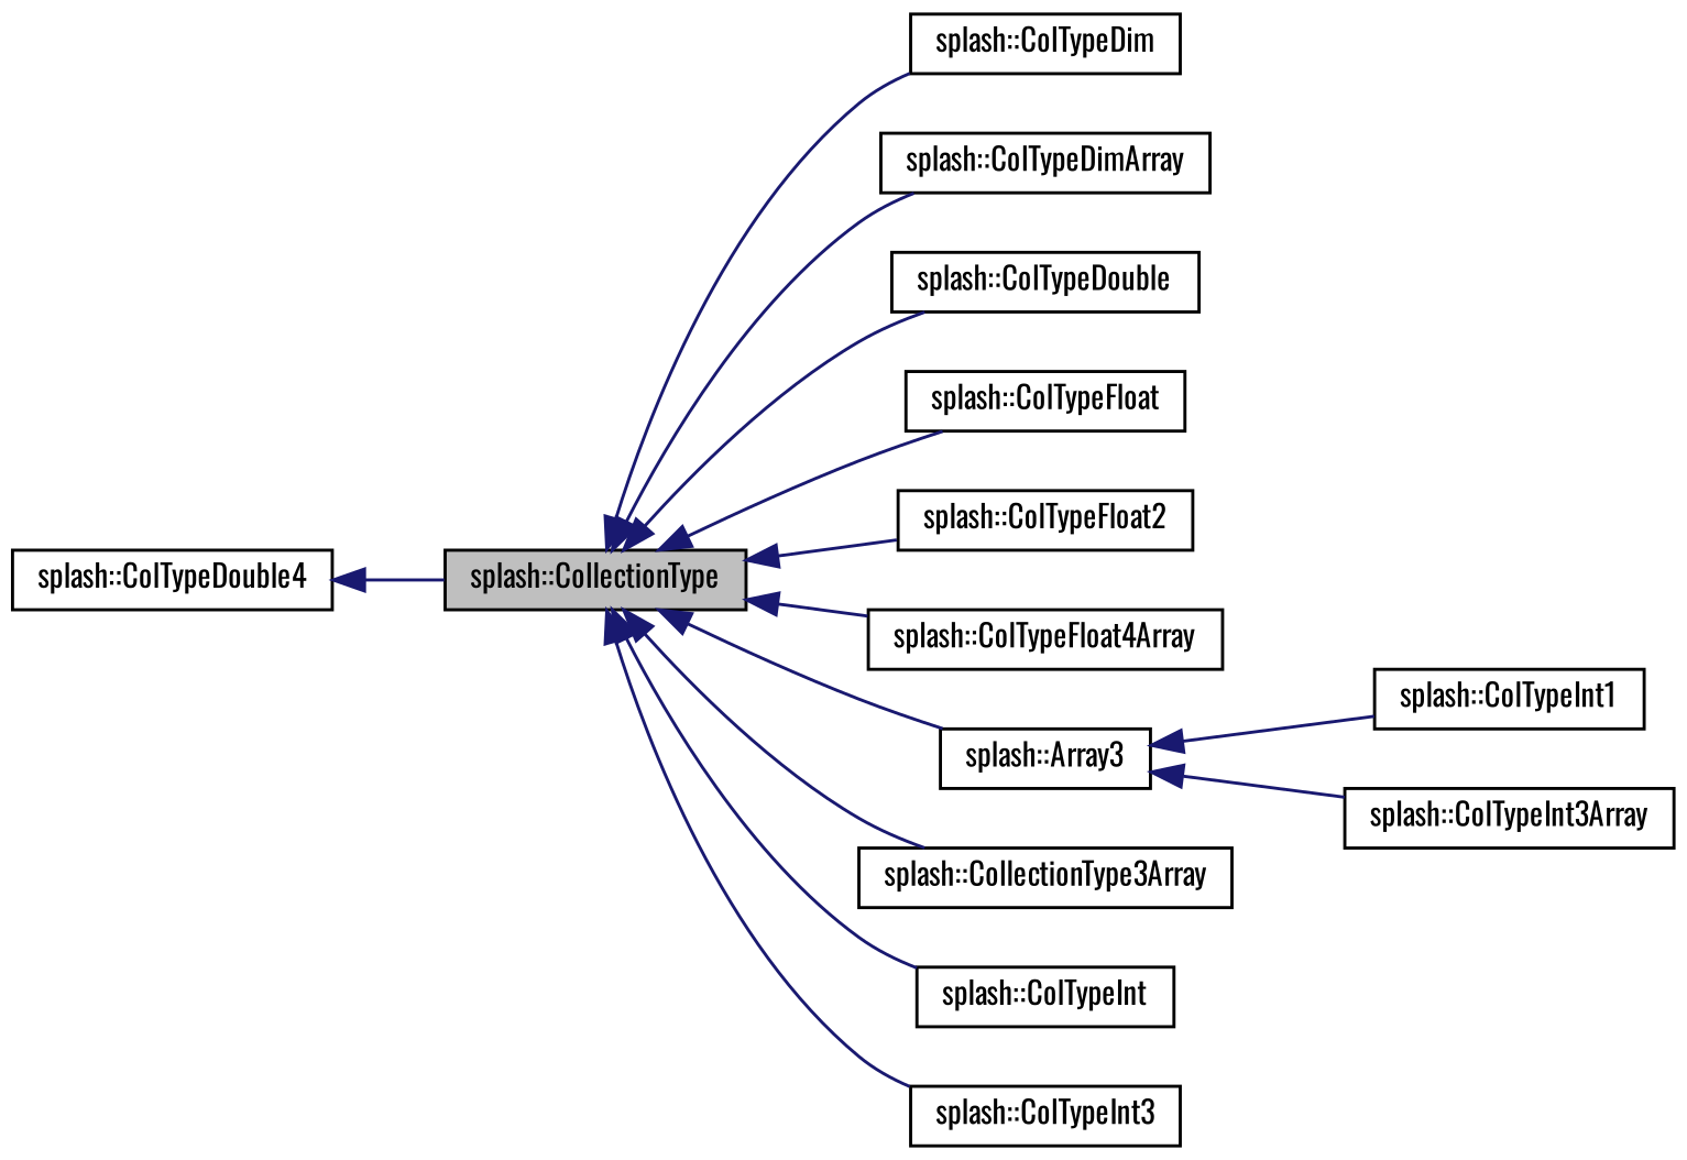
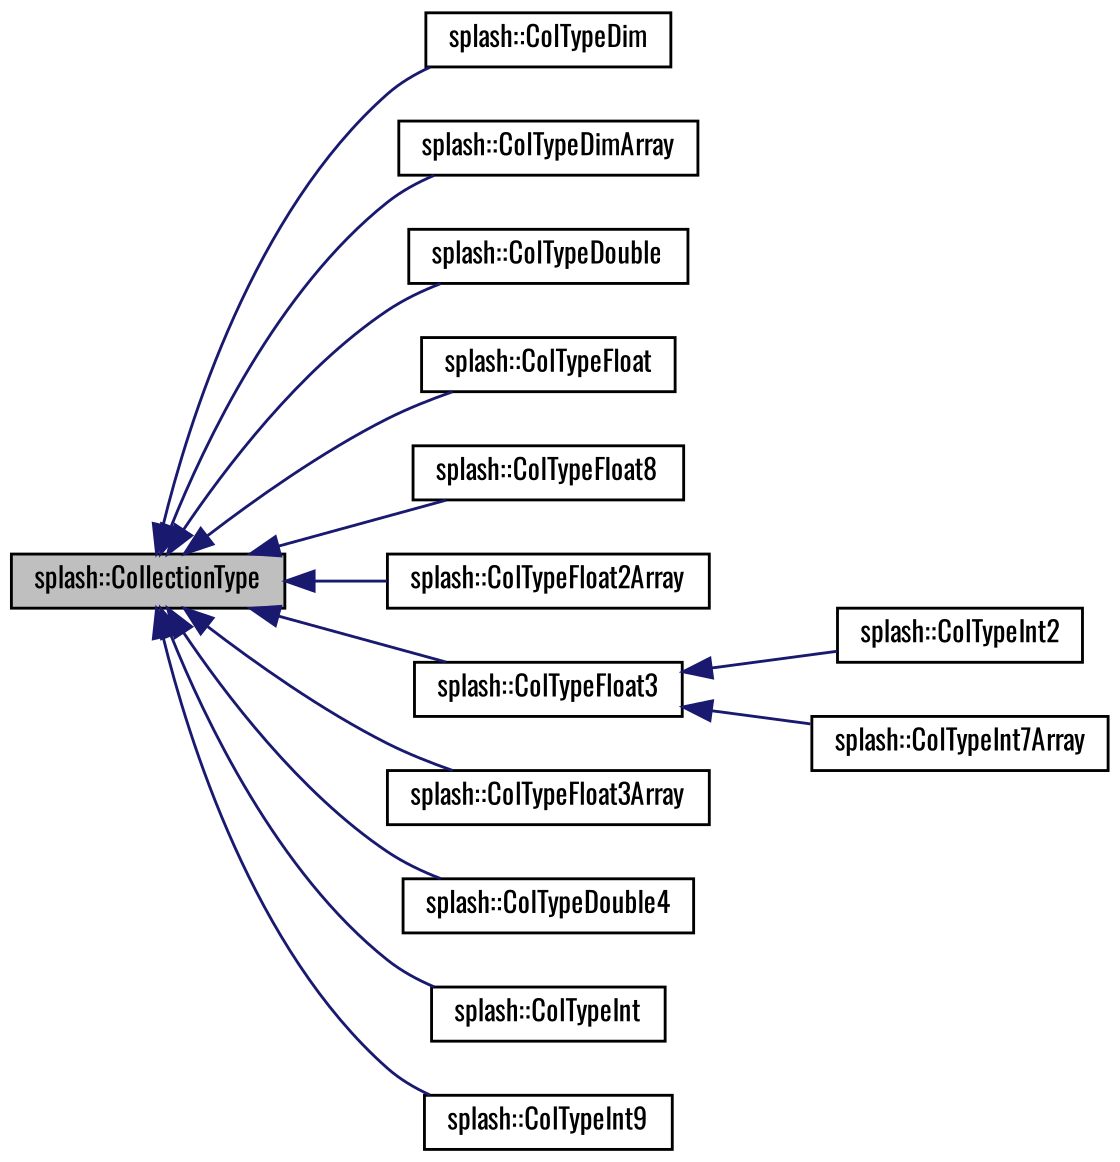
  digraph {
    fontname=Oswald
    rankdir=LR
    node [color=black fillcolor=white fontname=Oswald fontsize=10 shape=record style=filled]
    edge [color=midnightblue dir=back fontname=Oswald fontsize=10 labelfontname=FreeSans labelfontsize=10 style=solid]
    n1 [fillcolor=grey75 fontcolor=black height=0.2 label="splash::CollectionType" width=0.4]
    n2 [height=0.2 label="splash::ColTypeDim" width=0.4]
    n3 [height=0.2 label="splash::ColTypeDimArray" width=0.4]
    n4 [height=0.2 label="splash::ColTypeDouble" width=0.4]
    n5 [height=0.2 label="splash::ColTypeFloat" width=0.4]
-   n6 [height=0.2 label="splash::ColTypeFloat2" width=0.4]
-   n7 [height=0.2 label="splash::ColTypeFloat4Array" width=0.4]
-   n8 [height=0.2 label="splash::Array3" width=0.4]
-   n9 [height=0.2 label="splash::CollectionType3Array" width=0.4]
+   n6 [height=0.2 label="splash::ColTypeFloat8" width=0.4]
+   n7 [height=0.2 label="splash::ColTypeFloat2Array" width=0.4]
+   n8 [height=0.2 label="splash::ColTypeFloat3" width=0.4]
+   n9 [height=0.2 label="splash::ColTypeFloat3Array" width=0.4]
    n10 [height=0.2 label="splash::ColTypeDouble4" width=0.4]
    n11 [height=0.2 label="splash::ColTypeInt" width=0.4]
-   n12 [height=0.2 label="splash::ColTypeInt3" width=0.4]
-   n13 [height=0.2 label="splash::ColTypeInt1" width=0.4]
-   n14 [height=0.2 label="splash::ColTypeInt3Array" width=0.4]
+   n12 [height=0.2 label="splash::ColTypeInt9" width=0.4]
+   n13 [height=0.2 label="splash::ColTypeInt2" width=0.4]
+   n14 [height=0.2 label="splash::ColTypeInt7Array" width=0.4]
    n1 -> n2
    n1 -> n3
    n1 -> n4
    n1 -> n5
    n1 -> n6
    n1 -> n7
    n1 -> n8
    n1 -> n9
-   n10 -> n1
+   n1 -> n10
    n1 -> n11
    n1 -> n12
    n8 -> n13
    n8 -> n14
  }
